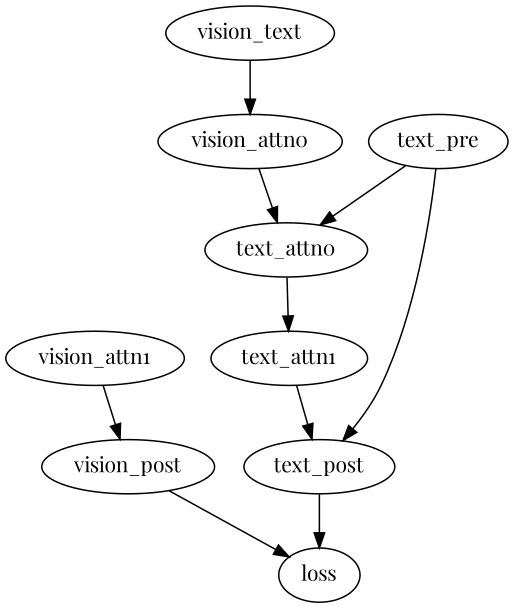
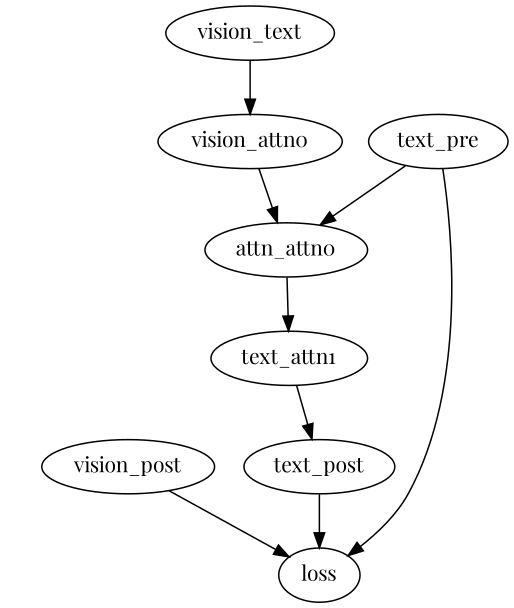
  digraph {
    fontname="Playfair Display"
    node [fontname="Playfair Display"]
    edge [fontname="Playfair Display" map_out_in="0_0"]
    n1 [label=vision_text]
    n2 [label=vision_attn0]
-   n3 [label=text_attn0]
-   n4 [label=vision_attn1]
+   n3 [label=attn_attn0]
    n5 [label=vision_post]
    n6 [label=loss]
    n7 [label=text_pre]
    n8 [label=text_post]
    n9 [label=text_attn1]
    n1 -> n2
    n2 -> n3
    n3 -> n9 [map_out_in="0_0,1_1"]
-   n4 -> n5
    n5 -> n6
    n7 -> n3 [map_out_in="0_0,1_1"]
-   n7 -> n8 [map_out_in="2_0"]
+   n7 -> n6 [map_out_in="2_0"]
    n8 -> n6 [map_out_in="0_1,1_2"]
    n9 -> n8 [map_out_in="0_1"]
  }
